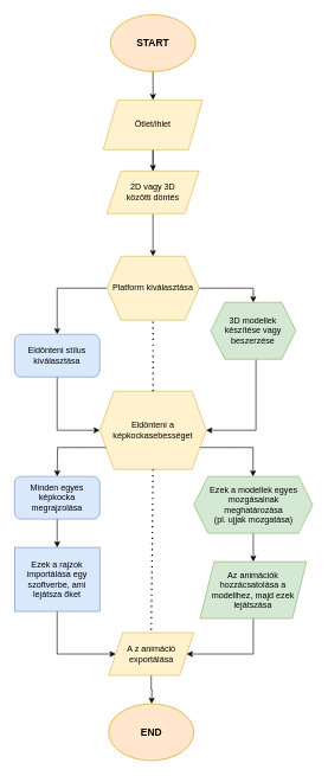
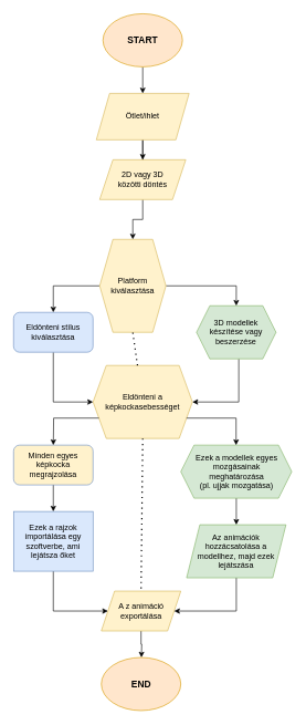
  <mxCell id="0" />
  <mxCell id="1" parent="0" />
  <mxCell id="2" style="edgeStyle=orthogonalEdgeStyle;rounded=0;orthogonalLoop=1;jettySize=auto;html=1;entryX=0.5;entryY=0;entryDx=0;entryDy=0;" edge="1" parent="1" source="3" target="6"><mxGeometry relative="1" as="geometry" /></mxCell>
  <mxCell id="3" value="&lt;b&gt;&lt;font style=&quot;font-size: 14px&quot;&gt;START&lt;/font&gt;&lt;/b&gt;" style="ellipse;whiteSpace=wrap;html=1;fillColor=#ffe6cc;strokeColor=#d79b00;" vertex="1" parent="1"><mxGeometry x="155" y="20" width="120" height="80" as="geometry" /></mxCell>
  <mxCell id="4" style="edgeStyle=orthogonalEdgeStyle;rounded=0;orthogonalLoop=1;jettySize=auto;html=1;" edge="1" parent="1" source="6"><mxGeometry relative="1" as="geometry"><mxPoint x="215" y="290" as="targetPoint" /></mxGeometry></mxCell>
  <mxCell id="5" style="edgeStyle=orthogonalEdgeStyle;rounded=0;orthogonalLoop=1;jettySize=auto;html=1;" edge="1" parent="1" source="6"><mxGeometry relative="1" as="geometry"><mxPoint x="215" y="240" as="targetPoint" /></mxGeometry></mxCell>
  <mxCell id="6" value="Ötlet/ihlet" style="shape=parallelogram;perimeter=parallelogramPerimeter;whiteSpace=wrap;html=1;fixedSize=1;fillColor=#fff2cc;strokeColor=#d6b656;" vertex="1" parent="1"><mxGeometry x="145" y="140" width="140" height="70" as="geometry" /></mxCell>
  <mxCell id="7" style="edgeStyle=orthogonalEdgeStyle;rounded=0;orthogonalLoop=1;jettySize=auto;html=1;entryX=0.5;entryY=0;entryDx=0;entryDy=0;" edge="1" parent="1" source="8" target="11"><mxGeometry relative="1" as="geometry" /></mxCell>
  <mxCell id="8" value="2D vagy 3D &lt;br&gt;közötti döntés" style="shape=parallelogram;perimeter=parallelogramPerimeter;whiteSpace=wrap;html=1;fixedSize=1;fillColor=#fff2cc;strokeColor=#d6b656;" vertex="1" parent="1"><mxGeometry x="150" y="240" width="130" height="60" as="geometry" /></mxCell>
  <mxCell id="9" style="edgeStyle=orthogonalEdgeStyle;rounded=0;orthogonalLoop=1;jettySize=auto;html=1;entryX=0.5;entryY=0;entryDx=0;entryDy=0;" edge="1" parent="1" source="11" target="13"><mxGeometry relative="1" as="geometry" /></mxCell>
  <mxCell id="10" style="edgeStyle=orthogonalEdgeStyle;rounded=0;orthogonalLoop=1;jettySize=auto;html=1;entryX=0.5;entryY=0;entryDx=0;entryDy=0;" edge="1" parent="1" source="11" target="16"><mxGeometry relative="1" as="geometry" /></mxCell>
- <mxCell id="11" value="Platform kiválasztása" style="shape=hexagon;perimeter=hexagonPerimeter2;whiteSpace=wrap;html=1;fixedSize=1;fillColor=#fff2cc;strokeColor=#d6b656;" vertex="1" parent="1"><mxGeometry x="150" y="360" width="130" height="90" as="geometry" /></mxCell>
+ <mxCell id="11" value="Platform kiválasztása" style="shape=hexagon;perimeter=hexagonPerimeter2;whiteSpace=wrap;html=1;fixedSize=1;fillColor=#fff2cc;strokeColor=#d6b656;" vertex="1" parent="1"><mxGeometry x="150" y="360" width="100" height="140" as="geometry" /></mxCell>
  <mxCell id="12" style="edgeStyle=orthogonalEdgeStyle;rounded=0;orthogonalLoop=1;jettySize=auto;html=1;entryX=0;entryY=0.5;entryDx=0;entryDy=0;" edge="1" parent="1" source="13" target="14"><mxGeometry relative="1" as="geometry"><mxPoint x="80" y="680" as="targetPoint" /></mxGeometry></mxCell>
  <mxCell id="13" value="Eldönteni stílus kiválasztása" style="rounded=1;whiteSpace=wrap;html=1;fillColor=#dae8fc;strokeColor=#6c8ebf;" vertex="1" parent="1"><mxGeometry x="20" y="470" width="120" height="60" as="geometry" /></mxCell>
  <mxCell id="14" value="Eldönteni a képkockasebességet" style="shape=hexagon;perimeter=hexagonPerimeter2;whiteSpace=wrap;html=1;fixedSize=1;fillColor=#fff2cc;strokeColor=#d6b656;" vertex="1" parent="1"><mxGeometry x="140" y="550" width="150" height="110" as="geometry" /></mxCell>
  <mxCell id="15" style="edgeStyle=orthogonalEdgeStyle;rounded=0;orthogonalLoop=1;jettySize=auto;html=1;entryX=1;entryY=0.5;entryDx=0;entryDy=0;" edge="1" parent="1" source="16" target="14"><mxGeometry relative="1" as="geometry"><mxPoint x="360" y="610" as="targetPoint" /><Array as="points"><mxPoint x="360" y="605" /></Array></mxGeometry></mxCell>
- <mxCell id="16" value="3D modellek készítése vagy beszerzése" style="shape=hexagon;perimeter=hexagonPerimeter2;whiteSpace=wrap;html=1;fixedSize=1;fillColor=#d5e8d4;strokeColor=#82b366;" vertex="1" parent="1"><mxGeometry x="296.25" y="425" width="120" height="80" as="geometry" /></mxCell>
+ <mxCell id="16" value="3D modellek készítése vagy beszerzése" style="shape=hexagon;perimeter=hexagonPerimeter2;whiteSpace=wrap;html=1;fixedSize=1;fillColor=#d5e8d4;strokeColor=#82b366;" vertex="1" parent="1"><mxGeometry x="296.25" y="460" width="120" height="80" as="geometry" /></mxCell>
  <mxCell id="17" value="" style="endArrow=none;dashed=1;html=1;dashPattern=1 3;strokeWidth=2;rounded=0;entryX=0.5;entryY=1;entryDx=0;entryDy=0;" edge="1" parent="1" source="14" target="11"><mxGeometry width="50" height="50" relative="1" as="geometry"><mxPoint x="185" y="760" as="sourcePoint" /><mxPoint x="235" y="710" as="targetPoint" /></mxGeometry></mxCell>
  <mxCell id="18" style="edgeStyle=orthogonalEdgeStyle;rounded=0;orthogonalLoop=1;jettySize=auto;html=1;" edge="1" parent="1" source="19" target="21"><mxGeometry relative="1" as="geometry" /></mxCell>
- <mxCell id="19" value="Minden egyes képkocka megrajzolása" style="rounded=1;whiteSpace=wrap;html=1;fillColor=#dae8fc;strokeColor=#6c8ebf;" vertex="1" parent="1"><mxGeometry x="20" y="670" width="120" height="60" as="geometry" /></mxCell>
+ <mxCell id="19" value="Minden egyes képkocka megrajzolása" style="rounded=1;whiteSpace=wrap;html=1;fillColor=#fff2cc;strokeColor=#6c8ebf;" vertex="1" parent="1"><mxGeometry x="20" y="670" width="120" height="60" as="geometry" /></mxCell>
  <mxCell id="20" style="edgeStyle=orthogonalEdgeStyle;rounded=0;orthogonalLoop=1;jettySize=auto;html=1;entryX=0;entryY=0.5;entryDx=0;entryDy=0;" edge="1" parent="1" source="21" target="23"><mxGeometry relative="1" as="geometry"><mxPoint x="80" y="920" as="targetPoint" /><Array as="points"><mxPoint x="80" y="920" /></Array></mxGeometry></mxCell>
  <mxCell id="21" value="Ezek a rajzok importálása egy szoftverbe, ami lejátsza őket" style="rounded=0;whiteSpace=wrap;html=1;fillColor=#dae8fc;strokeColor=#6c8ebf;" vertex="1" parent="1"><mxGeometry x="20" y="770" width="120" height="90" as="geometry" /></mxCell>
  <mxCell id="22" style="edgeStyle=orthogonalEdgeStyle;rounded=0;orthogonalLoop=1;jettySize=auto;html=1;fontSize=14;" edge="1" parent="1" source="23"><mxGeometry relative="1" as="geometry"><mxPoint x="213" y="990" as="targetPoint" /></mxGeometry></mxCell>
  <mxCell id="23" value="A z animáció exportálása" style="shape=parallelogram;perimeter=parallelogramPerimeter;whiteSpace=wrap;html=1;fixedSize=1;fillColor=#fff2cc;strokeColor=#d6b656;" vertex="1" parent="1"><mxGeometry x="152.5" y="890" width="120" height="60" as="geometry" /></mxCell>
  <mxCell id="24" value="&lt;b&gt;&lt;font style=&quot;font-size: 14px&quot;&gt;END&lt;/font&gt;&lt;/b&gt;" style="ellipse;whiteSpace=wrap;html=1;fillColor=#ffe6cc;strokeColor=#d79b00;" vertex="1" parent="1"><mxGeometry x="152.5" y="990" width="120" height="80" as="geometry" /></mxCell>
  <mxCell id="25" value="" style="endArrow=classic;html=1;rounded=0;exitX=0;exitY=0.75;exitDx=0;exitDy=0;edgeStyle=orthogonalEdgeStyle;" edge="1" parent="1" source="14"><mxGeometry width="50" height="50" relative="1" as="geometry"><mxPoint x="180" y="610" as="sourcePoint" /><mxPoint x="80" y="670" as="targetPoint" /></mxGeometry></mxCell>
  <mxCell id="26" style="edgeStyle=orthogonalEdgeStyle;rounded=0;orthogonalLoop=1;jettySize=auto;html=1;" edge="1" parent="1" source="27" target="29"><mxGeometry relative="1" as="geometry" /></mxCell>
  <mxCell id="27" value="Ezek a modellek egyes mozgásainak&lt;br&gt;meghatározása&lt;br&gt;(pl. ujjak mozgatása)" style="shape=hexagon;perimeter=hexagonPerimeter2;whiteSpace=wrap;html=1;fixedSize=1;fillColor=#d5e8d4;strokeColor=#82b366;" vertex="1" parent="1"><mxGeometry x="272.5" y="670" width="167.5" height="80" as="geometry" /></mxCell>
  <mxCell id="28" style="edgeStyle=orthogonalEdgeStyle;rounded=0;orthogonalLoop=1;jettySize=auto;html=1;entryX=1;entryY=0.5;entryDx=0;entryDy=0;" edge="1" parent="1" source="29" target="23"><mxGeometry relative="1" as="geometry"><mxPoint x="356.25" y="920" as="targetPoint" /><Array as="points"><mxPoint x="356" y="920" /></Array></mxGeometry></mxCell>
  <mxCell id="29" value="Az animációk hozzácsatolása a modellhez, majd ezek lejátszása" style="shape=parallelogram;perimeter=parallelogramPerimeter;whiteSpace=wrap;html=1;fixedSize=1;fillColor=#d5e8d4;strokeColor=#82b366;" vertex="1" parent="1"><mxGeometry x="281.25" y="790" width="150" height="80" as="geometry" /></mxCell>
  <mxCell id="30" value="" style="endArrow=classic;html=1;rounded=0;exitX=1;exitY=0.75;exitDx=0;exitDy=0;edgeStyle=orthogonalEdgeStyle;" edge="1" parent="1" source="14" target="27"><mxGeometry width="50" height="50" relative="1" as="geometry"><mxPoint x="220" y="750" as="sourcePoint" /><mxPoint x="370" y="629" as="targetPoint" /><Array as="points"><mxPoint x="356" y="629" /></Array></mxGeometry></mxCell>
  <mxCell id="31" value="" style="endArrow=none;dashed=1;html=1;dashPattern=1 3;strokeWidth=2;rounded=0;exitX=0.5;exitY=1;exitDx=0;exitDy=0;entryX=0.5;entryY=0;entryDx=0;entryDy=0;" edge="1" parent="1" source="14" target="23"><mxGeometry width="50" height="50" relative="1" as="geometry"><mxPoint x="220" y="750" as="sourcePoint" /><mxPoint x="215" y="880" as="targetPoint" /></mxGeometry></mxCell>
